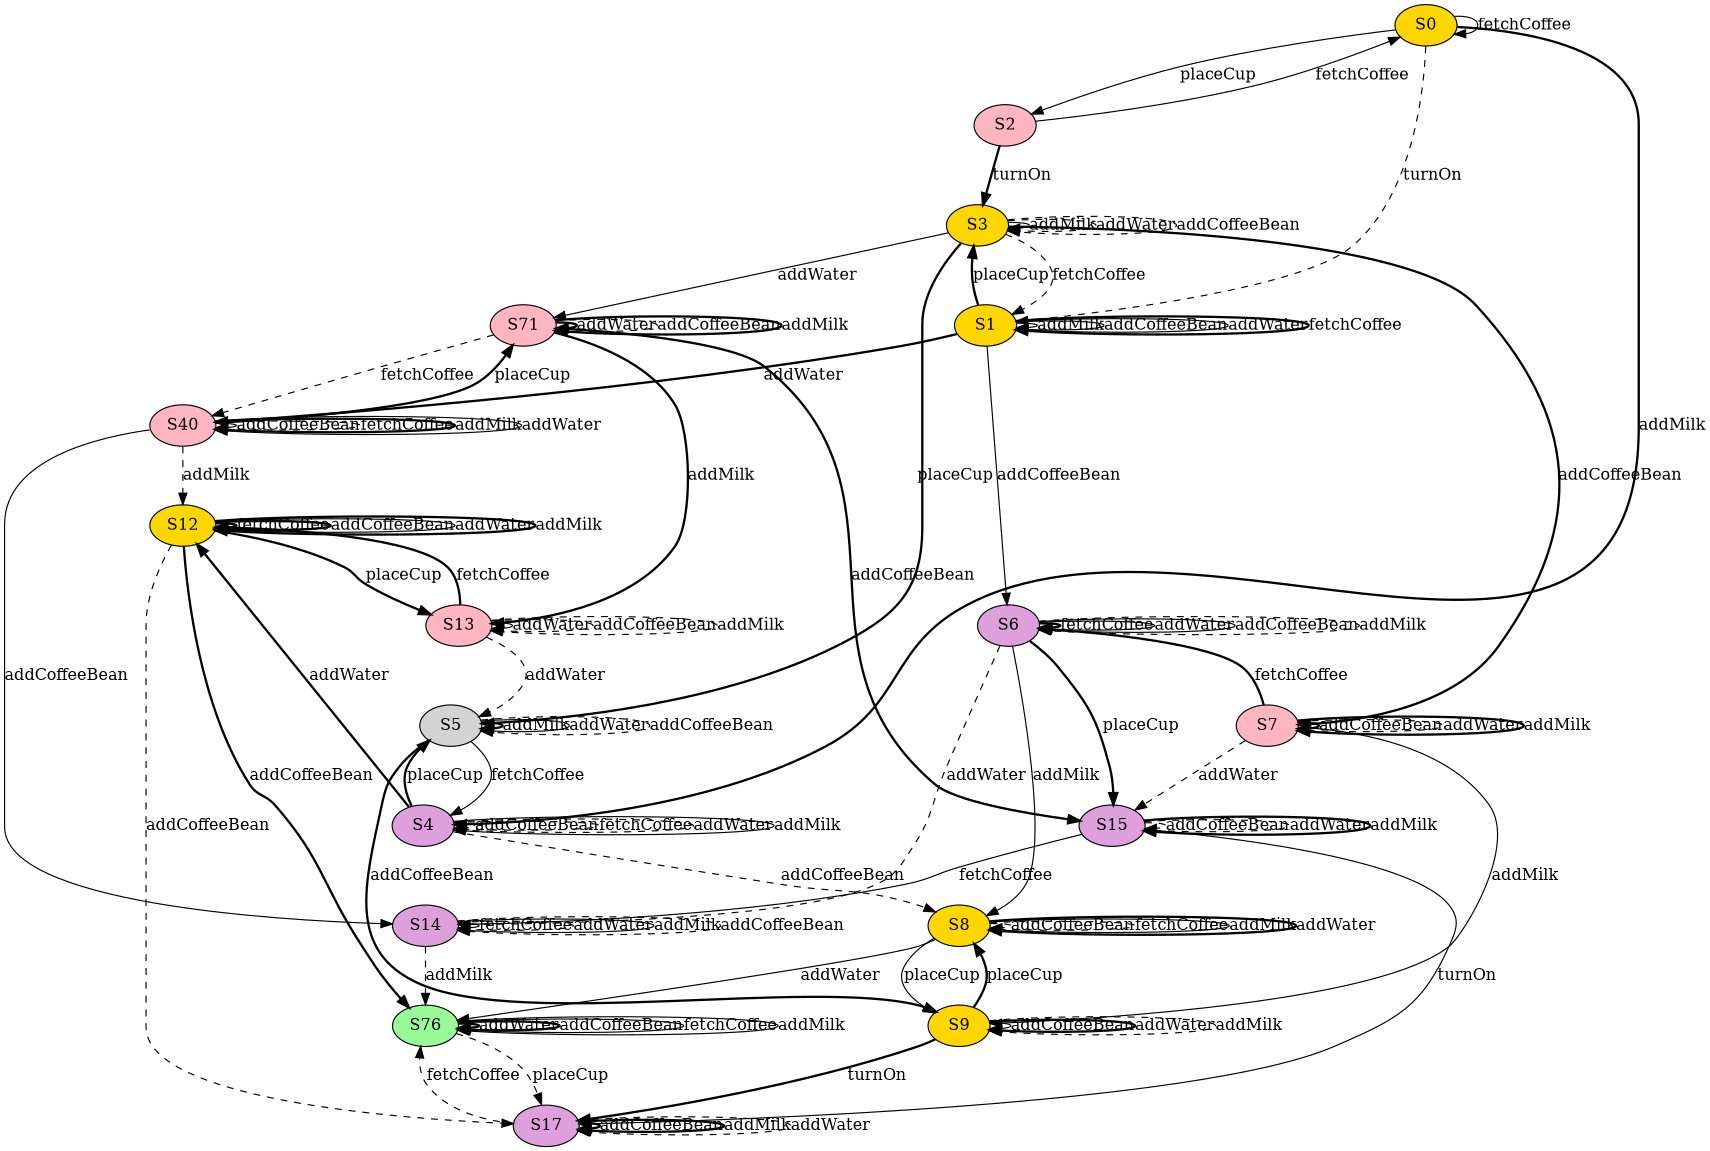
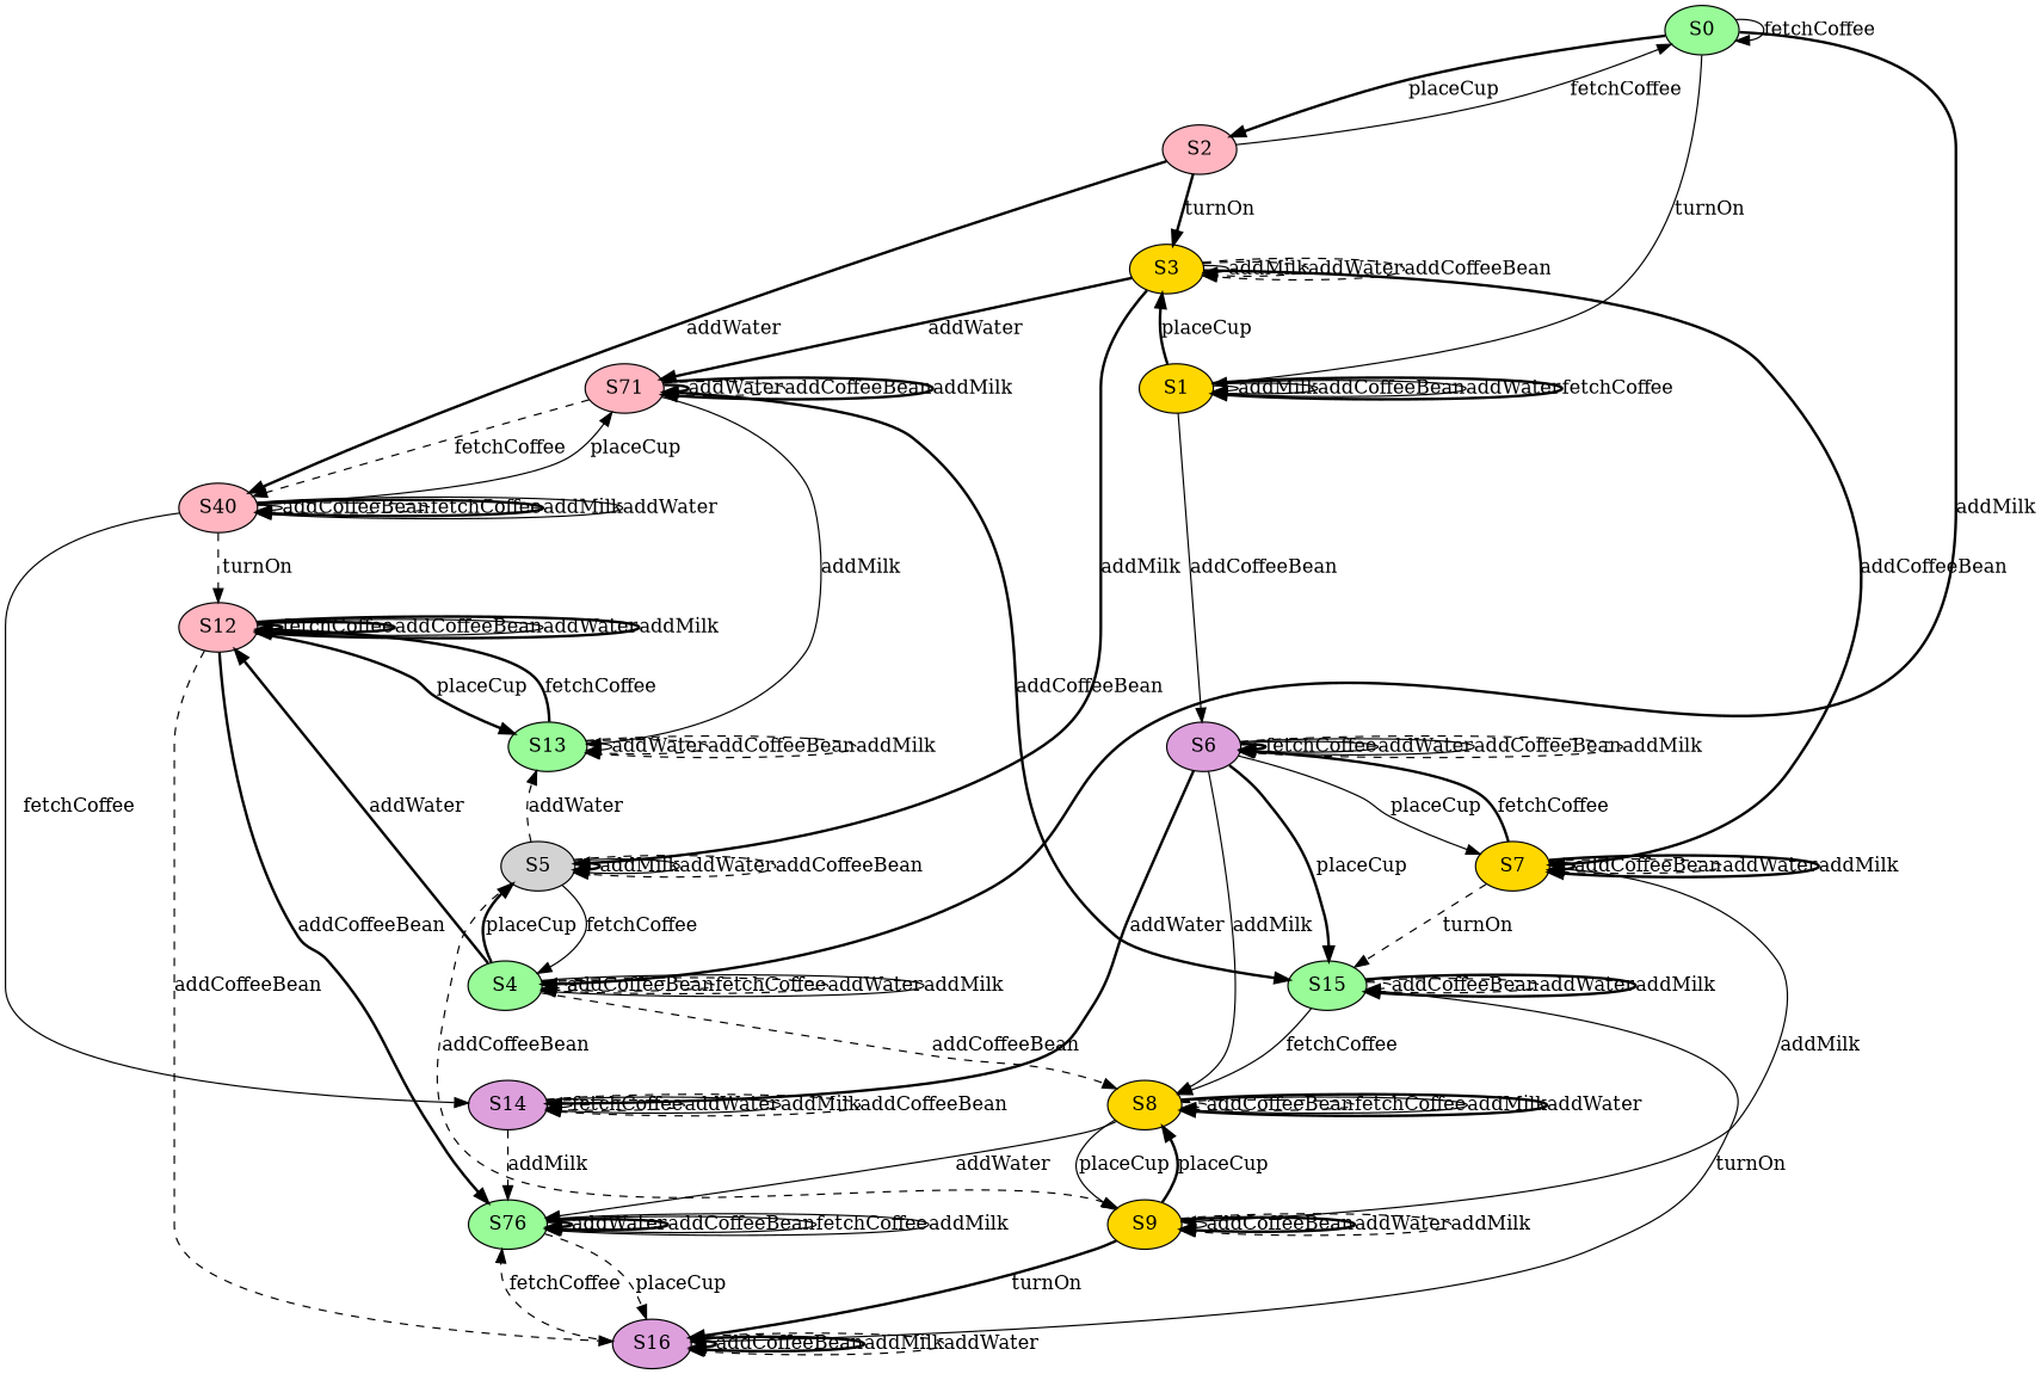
  digraph {
    node [fillcolor=plum style=filled]
    edge [style=bold]
    n1 [fillcolor=lightpink label=S71]
    n2 [fillcolor=lightpink label=S40]
-   S13 [fillcolor=lightpink]
-   S15
-   S12 [fillcolor=gold]
+   S13 [fillcolor=palegreen]
+   S15 [fillcolor=palegreen]
+   S12 [fillcolor=lightpink]
    S14
-   S17
+   S17 [label=S16]
    n8 [fillcolor=palegreen label=S76]
    S9 [fillcolor=gold]
    S8 [fillcolor=gold]
    S6
-   S7 [fillcolor=lightpink]
+   S7 [fillcolor=gold]
    S1 [fillcolor=gold]
    S3 [fillcolor=gold]
    S5 [fillcolor=lightgrey]
-   S4
+   S4 [fillcolor=palegreen]
    S2 [fillcolor=lightpink]
-   S0 [fillcolor=gold]
+   S0 [fillcolor=palegreen]
    n1 -> n1 [label=addWater]
    n1 -> n1 [label=addCoffeeBean style=dashed]
    n1 -> n1 [label=addMilk]
    n1 -> n2 [label=fetchCoffee style=dashed]
-   n1 -> S13 [label=addMilk]
+   n1 -> S13 [label=addMilk style=solid]
    n1 -> S15 [label=addCoffeeBean]
-   n2 -> n1 [label=placeCup]
+   n2 -> n1 [label=placeCup style=solid]
    n2 -> n2 [label=addCoffeeBean style=solid]
    n2 -> n2 [label=fetchCoffee style=dashed]
    n2 -> n2 [label=addMilk]
    n2 -> n2 [label=addWater style=solid]
-   n2 -> S12 [label=addMilk style=dashed]
-   n2 -> S14 [label=addCoffeeBean style=solid]
+   n2 -> S12 [label=turnOn style=dashed]
+   n2 -> S14 [label=fetchCoffee style=solid]
    S13 -> S13 [label=addWater style=solid]
    S13 -> S13 [label=addCoffeeBean style=dashed]
    S13 -> S13 [label=addMilk style=dashed]
    S13 -> S12 [label=fetchCoffee]
    S15 -> S15 [label=addCoffeeBean style=dashed]
    S15 -> S15 [label=addWater style=dashed]
    S15 -> S15 [label=addMilk]
-   S15 -> S14 [label=fetchCoffee style=solid]
+   S15 -> S8 [label=fetchCoffee style=solid]
    S15 -> S17 [label=turnOn style=solid]
    S12 -> S13 [label=placeCup]
    S12 -> S12 [label=fetchCoffee]
    S12 -> S12 [label=addCoffeeBean]
    S12 -> S12 [label=addWater style=solid]
    S12 -> S12 [label=addMilk]
    S12 -> S17 [label=addCoffeeBean style=dashed]
    S12 -> n8 [label=addCoffeeBean]
    S14 -> S14 [label=fetchCoffee style=solid]
    S14 -> S14 [label=addWater style=dashed]
    S14 -> S14 [label=addMilk style=solid]
    S14 -> S14 [label=addCoffeeBean style=dashed]
    S14 -> n8 [label=addMilk style=dashed]
    S17 -> S17 [label=addCoffeeBean]
    S17 -> S17 [label=addMilk]
    S17 -> S17 [label=addWater style=dashed]
    S17 -> n8 [label=fetchCoffee style=dashed]
    n8 -> S17 [label=placeCup style=dashed]
    n8 -> n8 [label=addWater]
    n8 -> n8 [label=addCoffeeBean]
    n8 -> n8 [label=fetchCoffee style=solid]
    n8 -> n8 [label=addMilk style=solid]
    S9 -> S17 [label=turnOn]
    S9 -> S9 [label=addCoffeeBean style=solid]
    S9 -> S9 [label=addWater]
    S9 -> S9 [label=addMilk style=dashed]
    S9 -> S8 [label=placeCup]
    S8 -> n8 [label=addWater style=solid]
    S8 -> S9 [label=placeCup style=solid]
    S8 -> S8 [label=addCoffeeBean style=dashed]
    S8 -> S8 [label=fetchCoffee style=dashed]
    S8 -> S8 [label=addMilk style=solid]
    S8 -> S8 [label=addWater]
    S6 -> S15 [label=placeCup]
-   S6 -> S14 [label=addWater style=dashed]
+   S6 -> S14 [label=addWater]
    S6 -> S8 [label=addMilk style=solid]
    S6 -> S6 [label=fetchCoffee]
    S6 -> S6 [label=addWater style=solid]
    S6 -> S6 [label=addCoffeeBean style=solid]
    S6 -> S6 [label=addMilk style=dashed]
-   S7 -> S15 [label=addWater style=dashed]
+   S6 -> S7 [label=placeCup style=solid]
+   S7 -> S15 [label=turnOn style=dashed]
    S7 -> S9 [label=addMilk style=solid]
    S7 -> S6 [label=fetchCoffee]
    S7 -> S7 [label=addCoffeeBean]
    S7 -> S7 [label=addWater style=dashed]
    S7 -> S7 [label=addMilk]
-   S1 -> n2 [label=addWater]
+   S2 -> n2 [label=addWater]
    S1 -> S6 [label=addCoffeeBean style=solid]
    S1 -> S1 [label=addMilk style=solid]
    S1 -> S1 [label=addCoffeeBean style=solid]
    S1 -> S1 [label=addWater style=solid]
    S1 -> S1 [label=fetchCoffee]
    S1 -> S3 [label=placeCup]
-   S3 -> n1 [label=addWater style=solid]
+   S3 -> n1 [label=addWater]
    S3 -> S7 [label=addCoffeeBean]
-   S3 -> S1 [label=fetchCoffee style=dashed]
    S3 -> S3 [label=addMilk style=solid]
    S3 -> S3 [label=addWater style=dashed]
    S3 -> S3 [label=addCoffeeBean style=dashed]
-   S3 -> S5 [label=placeCup]
-   S13 -> S5 [label=addWater style=dashed]
-   S5 -> S9 [label=addCoffeeBean]
+   S3 -> S5 [label=addMilk]
+   S5 -> S13 [label=addWater style=dashed]
+   S5 -> S9 [label=addCoffeeBean style=dashed]
    S5 -> S5 [label=addMilk]
    S5 -> S5 [label=addWater style=solid]
    S5 -> S5 [label=addCoffeeBean style=dashed]
    S5 -> S4 [label=fetchCoffee style=solid]
    S4 -> S12 [label=addWater]
    S4 -> S8 [label=addCoffeeBean style=dashed]
    S4 -> S5 [label=placeCup]
    S4 -> S4 [label=addCoffeeBean style=dashed]
    S4 -> S4 [label=fetchCoffee style=dashed]
    S4 -> S4 [label=addWater style=dashed]
    S4 -> S4 [label=addMilk style=solid]
    S2 -> S3 [label=turnOn]
    S2 -> S0 [label=fetchCoffee style=solid]
-   S0 -> S1 [label=turnOn style=dashed]
+   S0 -> S1 [label=turnOn style=solid]
    S0 -> S4 [label=addMilk]
-   S0 -> S2 [label=placeCup style=solid]
+   S0 -> S2 [label=placeCup]
    S0 -> S0 [label=fetchCoffee style=solid]
  }
